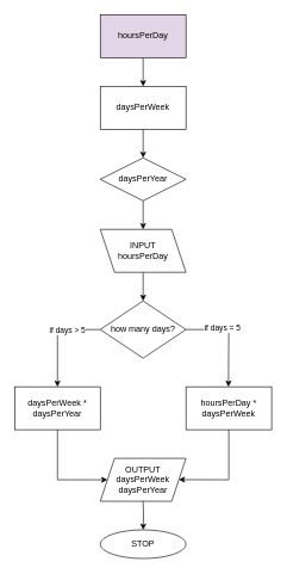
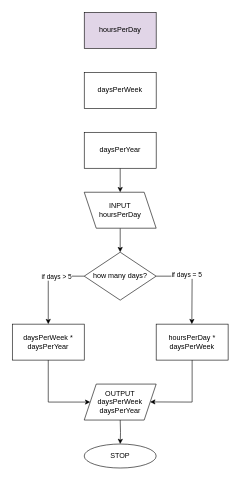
  <mxCell id="0" />
  <mxCell id="1" parent="0" />
  <mxCell id="2" value="STOP" style="ellipse;whiteSpace=wrap;html=1;" vertex="1" parent="1"><mxGeometry x="140" y="740" width="120" height="40" as="geometry" /></mxCell>
- <mxCell id="3" value="" style="edgeStyle=orthogonalEdgeStyle;rounded=0;orthogonalLoop=1;jettySize=auto;html=1;" edge="1" parent="1" source="4" target="6"><mxGeometry relative="1" as="geometry" /></mxCell>
  <mxCell id="4" value="hoursPerDay" style="whiteSpace=wrap;html=1;fillColor=#e1d5e7;" vertex="1" parent="1"><mxGeometry x="140" y="20" width="120" height="60" as="geometry" /></mxCell>
- <mxCell id="5" value="" style="edgeStyle=orthogonalEdgeStyle;rounded=0;orthogonalLoop=1;jettySize=auto;html=1;" edge="1" parent="1" source="6" target="8"><mxGeometry relative="1" as="geometry" /></mxCell>
  <mxCell id="6" value="daysPerWeek" style="whiteSpace=wrap;html=1;" vertex="1" parent="1"><mxGeometry x="140" y="120" width="120" height="60" as="geometry" /></mxCell>
  <mxCell id="7" value="" style="edgeStyle=orthogonalEdgeStyle;rounded=0;orthogonalLoop=1;jettySize=auto;html=1;" edge="1" parent="1" source="8" target="10"><mxGeometry relative="1" as="geometry" /></mxCell>
- <mxCell id="8" value="daysPerYear" style="rhombus;whiteSpace=wrap;html=1;" vertex="1" parent="1"><mxGeometry x="140" y="220" width="120" height="60" as="geometry" /></mxCell>
+ <mxCell id="8" value="daysPerYear" style="whiteSpace=wrap;html=1;" vertex="1" parent="1"><mxGeometry x="140" y="220" width="120" height="60" as="geometry" /></mxCell>
  <mxCell id="9" value="" style="edgeStyle=orthogonalEdgeStyle;rounded=0;orthogonalLoop=1;jettySize=auto;html=1;" edge="1" parent="1" source="10" target="11"><mxGeometry relative="1" as="geometry" /></mxCell>
  <mxCell id="10" value="INPUT&lt;div&gt;hoursPerDay&lt;/div&gt;" style="shape=parallelogram;perimeter=parallelogramPerimeter;whiteSpace=wrap;html=1;fixedSize=1;flipV=1;" vertex="1" parent="1"><mxGeometry x="140" y="320" width="120" height="60" as="geometry" /></mxCell>
  <mxCell id="11" value="how many days?" style="rhombus;whiteSpace=wrap;html=1;" vertex="1" parent="1"><mxGeometry x="140" y="420" width="120" height="80" as="geometry" /></mxCell>
  <mxCell id="12" value="&lt;div&gt;daysPerWeek * daysPerYear&lt;/div&gt;" style="whiteSpace=wrap;html=1;" vertex="1" parent="1"><mxGeometry x="20" y="540" width="120" height="60" as="geometry" /></mxCell>
  <mxCell id="13" value="&lt;div&gt;hoursPerDay * daysPerWeek&lt;/div&gt;" style="whiteSpace=wrap;html=1;" vertex="1" parent="1"><mxGeometry x="260" y="540" width="120" height="60" as="geometry" /></mxCell>
  <mxCell id="14" value="" style="endArrow=classic;html=1;rounded=0;entryX=0.5;entryY=0;entryDx=0;entryDy=0;exitX=0;exitY=0.5;exitDx=0;exitDy=0;" edge="1" parent="1" source="11" target="12"><mxGeometry width="50" height="50" relative="1" as="geometry"><mxPoint x="50" y="490" as="sourcePoint" /><mxPoint x="100" y="440" as="targetPoint" /><Array as="points"><mxPoint x="80" y="460" /></Array></mxGeometry></mxCell>
  <mxCell id="15" value="if days &amp;gt; 5" style="edgeLabel;html=1;align=center;verticalAlign=middle;resizable=0;points=[];" vertex="1" connectable="0" parent="14"><mxGeometry x="-0.326" relative="1" as="geometry"><mxPoint as="offset" /></mxGeometry></mxCell>
  <mxCell id="16" value="" style="endArrow=classic;html=1;rounded=0;exitX=1;exitY=0.5;exitDx=0;exitDy=0;" edge="1" parent="1" source="11"><mxGeometry width="50" height="50" relative="1" as="geometry"><mxPoint x="319.5" y="430" as="sourcePoint" /><mxPoint x="319.5" y="540" as="targetPoint" /><Array as="points"><mxPoint x="320" y="460" /></Array></mxGeometry></mxCell>
  <mxCell id="17" value="if days = 5" style="edgeLabel;html=1;align=center;verticalAlign=middle;resizable=0;points=[];" vertex="1" connectable="0" parent="16"><mxGeometry x="-0.289" y="3" relative="1" as="geometry"><mxPoint as="offset" /></mxGeometry></mxCell>
  <mxCell id="18" value="" style="edgeStyle=orthogonalEdgeStyle;rounded=0;orthogonalLoop=1;jettySize=auto;html=1;" edge="1" parent="1" target="2"><mxGeometry relative="1" as="geometry"><mxPoint x="200" y="700" as="sourcePoint" /></mxGeometry></mxCell>
  <mxCell id="19" value="OUTPUT&lt;div&gt;daysPerWeek&lt;/div&gt;&lt;div&gt;daysPerYear&lt;/div&gt;" style="shape=parallelogram;perimeter=parallelogramPerimeter;whiteSpace=wrap;html=1;fixedSize=1;" vertex="1" parent="1"><mxGeometry x="140" y="640" width="120" height="60" as="geometry" /></mxCell>
  <mxCell id="20" value="" style="endArrow=classic;html=1;rounded=0;exitX=0.5;exitY=1;exitDx=0;exitDy=0;" edge="1" parent="1" source="13"><mxGeometry width="50" height="50" relative="1" as="geometry"><mxPoint x="320" y="669.5" as="sourcePoint" /><mxPoint x="250.004" y="669.768" as="targetPoint" /><Array as="points"><mxPoint x="320" y="670" /></Array></mxGeometry></mxCell>
  <mxCell id="21" value="" style="endArrow=classic;html=1;rounded=0;exitX=0.5;exitY=1;exitDx=0;exitDy=0;" edge="1" parent="1" source="12"><mxGeometry width="50" height="50" relative="1" as="geometry"><mxPoint x="70" y="669.5" as="sourcePoint" /><mxPoint x="150" y="670" as="targetPoint" /><Array as="points"><mxPoint x="80" y="670" /></Array></mxGeometry></mxCell>
